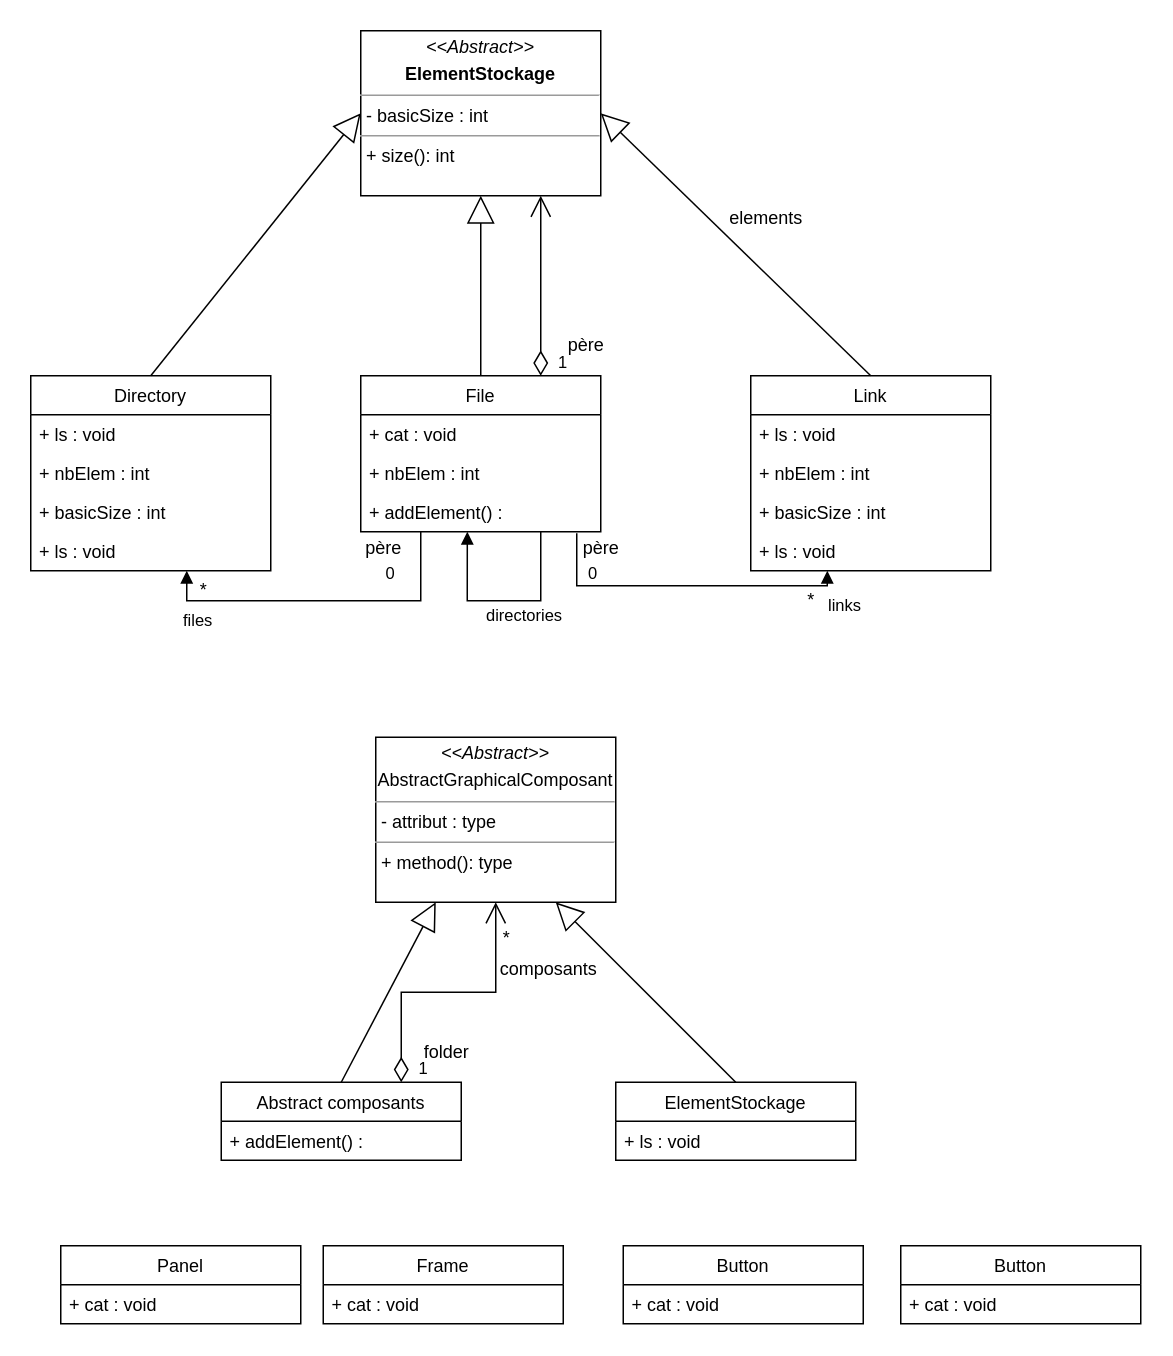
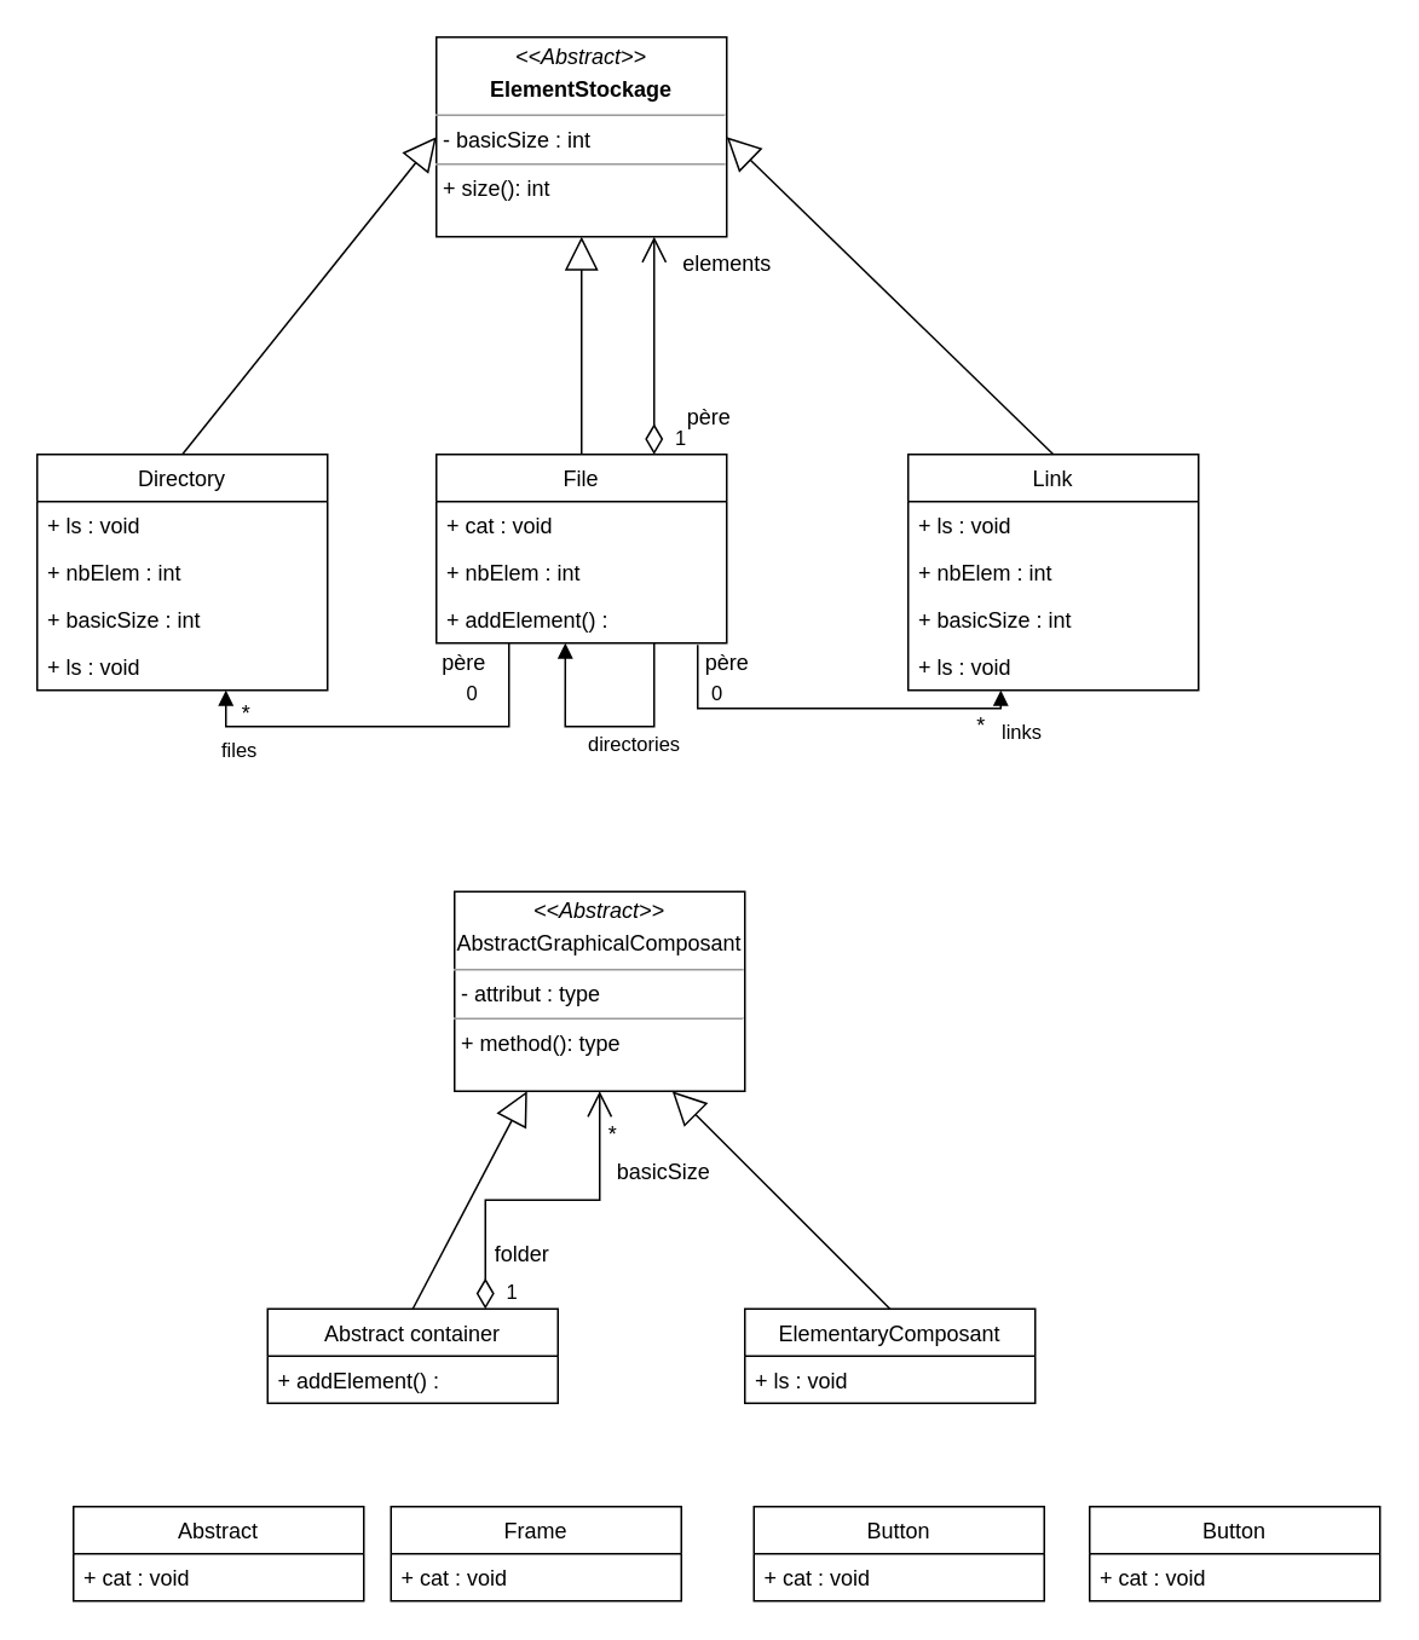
  <mxCell id="0" />
  <mxCell id="1" parent="0" />
  <mxCell id="2" value="Directory" style="swimlane;fontStyle=0;childLayout=stackLayout;horizontal=1;startSize=26;fillColor=none;horizontalStack=0;resizeParent=1;resizeParentMax=0;resizeLast=0;collapsible=1;marginBottom=0;" parent="1" vertex="1"><mxGeometry x="20" y="250" width="160" height="130" as="geometry" /></mxCell>
  <mxCell id="3" value="+ ls : void" style="text;strokeColor=none;fillColor=none;align=left;verticalAlign=top;spacingLeft=4;spacingRight=4;overflow=hidden;rotatable=0;points=[[0,0.5],[1,0.5]];portConstraint=eastwest;" parent="2" vertex="1"><mxGeometry y="26" width="160" height="26" as="geometry" /></mxCell>
  <mxCell id="4" value="+ nbElem : int" style="text;strokeColor=none;fillColor=none;align=left;verticalAlign=top;spacingLeft=4;spacingRight=4;overflow=hidden;rotatable=0;points=[[0,0.5],[1,0.5]];portConstraint=eastwest;" parent="2" vertex="1"><mxGeometry y="52" width="160" height="26" as="geometry" /></mxCell>
  <mxCell id="5" value="+ basicSize : int" style="text;strokeColor=none;fillColor=none;align=left;verticalAlign=top;spacingLeft=4;spacingRight=4;overflow=hidden;rotatable=0;points=[[0,0.5],[1,0.5]];portConstraint=eastwest;" parent="2" vertex="1"><mxGeometry y="78" width="160" height="26" as="geometry" /></mxCell>
  <mxCell id="6" value="+ ls : void" style="text;strokeColor=none;fillColor=none;align=left;verticalAlign=top;spacingLeft=4;spacingRight=4;overflow=hidden;rotatable=0;points=[[0,0.5],[1,0.5]];portConstraint=eastwest;" parent="2" vertex="1"><mxGeometry y="104" width="160" height="26" as="geometry" /></mxCell>
  <mxCell id="7" value="File" style="swimlane;fontStyle=0;childLayout=stackLayout;horizontal=1;startSize=26;fillColor=none;horizontalStack=0;resizeParent=1;resizeParentMax=0;resizeLast=0;collapsible=1;marginBottom=0;" parent="1" vertex="1"><mxGeometry x="240" y="250" width="160" height="104" as="geometry" /></mxCell>
  <mxCell id="8" value="+ cat : void" style="text;strokeColor=none;fillColor=none;align=left;verticalAlign=top;spacingLeft=4;spacingRight=4;overflow=hidden;rotatable=0;points=[[0,0.5],[1,0.5]];portConstraint=eastwest;" parent="7" vertex="1"><mxGeometry y="26" width="160" height="26" as="geometry" /></mxCell>
  <mxCell id="9" value="+ nbElem : int" style="text;strokeColor=none;fillColor=none;align=left;verticalAlign=top;spacingLeft=4;spacingRight=4;overflow=hidden;rotatable=0;points=[[0,0.5],[1,0.5]];portConstraint=eastwest;" parent="7" vertex="1"><mxGeometry y="52" width="160" height="26" as="geometry" /></mxCell>
  <mxCell id="10" value="+ addElement() : " style="text;strokeColor=none;fillColor=none;align=left;verticalAlign=top;spacingLeft=4;spacingRight=4;overflow=hidden;rotatable=0;points=[[0,0.5],[1,0.5]];portConstraint=eastwest;" parent="7" vertex="1"><mxGeometry y="78" width="160" height="26" as="geometry" /></mxCell>
  <mxCell id="11" value="directories" style="edgeStyle=orthogonalEdgeStyle;html=1;align=left;spacingLeft=2;endArrow=block;rounded=0;entryX=0.444;entryY=1;entryDx=0;entryDy=0;entryPerimeter=0;exitX=0.75;exitY=1;exitDx=0;exitDy=0;" parent="7" source="7" target="10" edge="1"><mxGeometry x="0.22" y="10" relative="1" as="geometry"><mxPoint x="90" y="90" as="sourcePoint" /><Array as="points"><mxPoint x="120" y="150" /><mxPoint x="71" y="150" /></Array><mxPoint as="offset" /></mxGeometry></mxCell>
  <mxCell id="12" value="&lt;p style=&quot;margin:0px;margin-top:4px;text-align:center;&quot;&gt;&lt;i&gt;&amp;lt;&amp;lt;Abstract&amp;gt;&amp;gt;&lt;/i&gt;&lt;b&gt;&lt;br&gt;&lt;/b&gt;&lt;/p&gt;&lt;p style=&quot;margin:0px;margin-top:4px;text-align:center;&quot;&gt;&lt;b&gt;ElementStockage&lt;/b&gt;&lt;br&gt;&lt;b&gt;&lt;/b&gt;&lt;/p&gt;&lt;hr size=&quot;1&quot;&gt;&lt;p style=&quot;margin:0px;margin-left:4px;&quot;&gt;- basicSize : int &lt;br&gt;&lt;/p&gt;&lt;hr size=&quot;1&quot;&gt;&lt;p style=&quot;margin:0px;margin-left:4px;&quot;&gt;+ size(): int &lt;br&gt;&lt;/p&gt;" style="verticalAlign=top;align=left;overflow=fill;fontSize=12;fontFamily=Helvetica;html=1;" parent="1" vertex="1"><mxGeometry x="240" y="20" width="160" height="110" as="geometry" /></mxCell>
  <mxCell id="13" value="Link" style="swimlane;fontStyle=0;childLayout=stackLayout;horizontal=1;startSize=26;fillColor=none;horizontalStack=0;resizeParent=1;resizeParentMax=0;resizeLast=0;collapsible=1;marginBottom=0;" parent="1" vertex="1"><mxGeometry x="500" y="250" width="160" height="130" as="geometry" /></mxCell>
  <mxCell id="14" value="+ ls : void" style="text;strokeColor=none;fillColor=none;align=left;verticalAlign=top;spacingLeft=4;spacingRight=4;overflow=hidden;rotatable=0;points=[[0,0.5],[1,0.5]];portConstraint=eastwest;" parent="13" vertex="1"><mxGeometry y="26" width="160" height="26" as="geometry" /></mxCell>
  <mxCell id="15" value="+ nbElem : int" style="text;strokeColor=none;fillColor=none;align=left;verticalAlign=top;spacingLeft=4;spacingRight=4;overflow=hidden;rotatable=0;points=[[0,0.5],[1,0.5]];portConstraint=eastwest;" parent="13" vertex="1"><mxGeometry y="52" width="160" height="26" as="geometry" /></mxCell>
  <mxCell id="16" value="+ basicSize : int" style="text;strokeColor=none;fillColor=none;align=left;verticalAlign=top;spacingLeft=4;spacingRight=4;overflow=hidden;rotatable=0;points=[[0,0.5],[1,0.5]];portConstraint=eastwest;" parent="13" vertex="1"><mxGeometry y="78" width="160" height="26" as="geometry" /></mxCell>
  <mxCell id="17" value="+ ls : void" style="text;strokeColor=none;fillColor=none;align=left;verticalAlign=top;spacingLeft=4;spacingRight=4;overflow=hidden;rotatable=0;points=[[0,0.5],[1,0.5]];portConstraint=eastwest;" parent="13" vertex="1"><mxGeometry y="104" width="160" height="26" as="geometry" /></mxCell>
  <mxCell id="18" value="1" style="endArrow=open;html=1;endSize=12;startArrow=diamondThin;startSize=14;startFill=0;edgeStyle=orthogonalEdgeStyle;align=left;verticalAlign=bottom;rounded=0;entryX=0.75;entryY=1;entryDx=0;entryDy=0;exitX=0.75;exitY=0;exitDx=0;exitDy=0;" parent="1" source="7" target="12" edge="1"><mxGeometry x="-1" y="-10" relative="1" as="geometry"><mxPoint x="370" y="220" as="sourcePoint" /><mxPoint x="430" y="370" as="targetPoint" /><mxPoint as="offset" /></mxGeometry></mxCell>
  <mxCell id="19" value="père" style="text;html=1;align=center;verticalAlign=middle;resizable=0;points=[];autosize=1;strokeColor=none;fillColor=none;" parent="1" vertex="1"><mxGeometry x="365" y="215" width="50" height="30" as="geometry" /></mxCell>
- <mxCell id="20" value="elements" style="text;html=1;align=center;verticalAlign=middle;resizable=0;points=[];autosize=1;strokeColor=none;fillColor=none;" parent="1" vertex="1"><mxGeometry x="475" y="130" width="70" height="30" as="geometry" /></mxCell>
+ <mxCell id="20" value="elements" style="text;html=1;align=center;verticalAlign=middle;resizable=0;points=[];autosize=1;strokeColor=none;fillColor=none;" parent="1" vertex="1"><mxGeometry x="365" y="130" width="70" height="30" as="geometry" /></mxCell>
  <mxCell id="21" value="links" style="endArrow=block;endFill=1;html=1;edgeStyle=orthogonalEdgeStyle;align=left;verticalAlign=top;rounded=0;exitX=0.9;exitY=1.038;exitDx=0;exitDy=0;entryX=0.319;entryY=1;entryDx=0;entryDy=0;exitPerimeter=0;entryPerimeter=0;" parent="1" source="10" target="17" edge="1"><mxGeometry x="0.896" relative="1" as="geometry"><mxPoint x="270" y="370" as="sourcePoint" /><mxPoint x="430" y="370" as="targetPoint" /><mxPoint as="offset" /></mxGeometry></mxCell>
  <mxCell id="22" value="&lt;div&gt;0&lt;/div&gt;" style="edgeLabel;resizable=0;html=1;align=left;verticalAlign=bottom;" parent="21" connectable="0" vertex="1"><mxGeometry x="-1" relative="1" as="geometry"><mxPoint x="6" y="35" as="offset" /></mxGeometry></mxCell>
  <mxCell id="23" value="*" style="text;html=1;align=center;verticalAlign=middle;resizable=0;points=[];autosize=1;strokeColor=none;fillColor=none;" parent="1" vertex="1"><mxGeometry x="525" y="385" width="30" height="30" as="geometry" /></mxCell>
  <mxCell id="24" value="père" style="text;html=1;align=center;verticalAlign=middle;resizable=0;points=[];autosize=1;strokeColor=none;fillColor=none;" parent="1" vertex="1"><mxGeometry x="375" y="350" width="50" height="30" as="geometry" /></mxCell>
  <mxCell id="25" value="&lt;div&gt;files&lt;/div&gt;" style="endArrow=block;endFill=1;html=1;edgeStyle=orthogonalEdgeStyle;align=left;verticalAlign=top;rounded=0;entryX=0.65;entryY=1;entryDx=0;entryDy=0;entryPerimeter=0;exitX=0.25;exitY=1;exitDx=0;exitDy=0;" parent="1" source="7" target="6" edge="1"><mxGeometry x="0.82" y="4" relative="1" as="geometry"><mxPoint x="394" y="364.988" as="sourcePoint" /><mxPoint x="390" y="460" as="targetPoint" /><Array as="points"><mxPoint x="280" y="400" /><mxPoint x="124" y="400" /></Array><mxPoint as="offset" /></mxGeometry></mxCell>
  <mxCell id="26" value="&lt;div&gt;0&lt;/div&gt;" style="edgeLabel;resizable=0;html=1;align=left;verticalAlign=bottom;" parent="25" connectable="0" vertex="1"><mxGeometry x="-1" relative="1" as="geometry"><mxPoint x="-25" y="36" as="offset" /></mxGeometry></mxCell>
  <mxCell id="27" value="&lt;div&gt;père&lt;/div&gt;" style="text;html=1;align=center;verticalAlign=middle;resizable=0;points=[];autosize=1;strokeColor=none;fillColor=none;" parent="1" vertex="1"><mxGeometry x="230" y="350" width="50" height="30" as="geometry" /></mxCell>
  <mxCell id="28" value="&lt;div&gt;*&lt;/div&gt;&lt;div&gt;&lt;br&gt;&lt;/div&gt;" style="text;html=1;align=center;verticalAlign=middle;resizable=0;points=[];autosize=1;strokeColor=none;fillColor=none;" parent="1" vertex="1"><mxGeometry x="120" y="380" width="30" height="40" as="geometry" /></mxCell>
  <mxCell id="29" value="" style="endArrow=block;endSize=16;endFill=0;html=1;rounded=0;entryX=0;entryY=0.5;entryDx=0;entryDy=0;exitX=0.5;exitY=0;exitDx=0;exitDy=0;" parent="1" source="2" target="12" edge="1"><mxGeometry width="160" relative="1" as="geometry"><mxPoint x="270" y="370" as="sourcePoint" /><mxPoint x="430" y="370" as="targetPoint" /></mxGeometry></mxCell>
  <mxCell id="30" value="" style="endArrow=block;endSize=16;endFill=0;html=1;rounded=0;entryX=0.5;entryY=1;entryDx=0;entryDy=0;exitX=0.5;exitY=0;exitDx=0;exitDy=0;" parent="1" source="7" target="12" edge="1"><mxGeometry width="160" relative="1" as="geometry"><mxPoint x="110" y="260" as="sourcePoint" /><mxPoint x="290" y="140" as="targetPoint" /></mxGeometry></mxCell>
  <mxCell id="31" value="" style="endArrow=block;endSize=16;endFill=0;html=1;rounded=0;entryX=1;entryY=0.5;entryDx=0;entryDy=0;exitX=0.5;exitY=0;exitDx=0;exitDy=0;" parent="1" source="13" target="12" edge="1"><mxGeometry width="160" relative="1" as="geometry"><mxPoint x="110" y="260" as="sourcePoint" /><mxPoint x="250" y="85" as="targetPoint" /></mxGeometry></mxCell>
- <mxCell id="32" value="Abstract composants" style="swimlane;fontStyle=0;childLayout=stackLayout;horizontal=1;startSize=26;fillColor=none;horizontalStack=0;resizeParent=1;resizeParentMax=0;resizeLast=0;collapsible=1;marginBottom=0;" parent="1" vertex="1"><mxGeometry x="147" y="721" width="160" height="52" as="geometry" /></mxCell>
+ <mxCell id="32" value="Abstract container" style="swimlane;fontStyle=0;childLayout=stackLayout;horizontal=1;startSize=26;fillColor=none;horizontalStack=0;resizeParent=1;resizeParentMax=0;resizeLast=0;collapsible=1;marginBottom=0;" parent="1" vertex="1"><mxGeometry x="147" y="721" width="160" height="52" as="geometry" /></mxCell>
  <mxCell id="33" value="+ addElement() : " style="text;strokeColor=none;fillColor=none;align=left;verticalAlign=top;spacingLeft=4;spacingRight=4;overflow=hidden;rotatable=0;points=[[0,0.5],[1,0.5]];portConstraint=eastwest;" parent="32" vertex="1"><mxGeometry y="26" width="160" height="26" as="geometry" /></mxCell>
  <mxCell id="34" value="&lt;p style=&quot;margin:0px;margin-top:4px;text-align:center;&quot;&gt;&lt;i&gt;&amp;lt;&amp;lt;Abstract&amp;gt;&amp;gt;&lt;/i&gt;&lt;b&gt;&lt;br&gt;&lt;/b&gt;&lt;/p&gt;&lt;p style=&quot;margin:0px;margin-top:4px;text-align:center;&quot;&gt;AbstractGraphicalComposant&lt;br&gt;&lt;/p&gt;&lt;hr size=&quot;1&quot;&gt;&lt;p style=&quot;margin:0px;margin-left:4px;&quot;&gt;- attribut : type&lt;br&gt;&lt;/p&gt;&lt;hr size=&quot;1&quot;&gt;&lt;p style=&quot;margin:0px;margin-left:4px;&quot;&gt;+ method(): type&lt;br&gt;&lt;/p&gt;" style="verticalAlign=top;align=left;overflow=fill;fontSize=12;fontFamily=Helvetica;html=1;" parent="1" vertex="1"><mxGeometry x="250" y="491" width="160" height="110" as="geometry" /></mxCell>
- <mxCell id="35" value="ElementStockage" style="swimlane;fontStyle=0;childLayout=stackLayout;horizontal=1;startSize=26;fillColor=none;horizontalStack=0;resizeParent=1;resizeParentMax=0;resizeLast=0;collapsible=1;marginBottom=0;" parent="1" vertex="1"><mxGeometry x="410" y="721" width="160" height="52" as="geometry" /></mxCell>
+ <mxCell id="35" value="ElementaryComposant" style="swimlane;fontStyle=0;childLayout=stackLayout;horizontal=1;startSize=26;fillColor=none;horizontalStack=0;resizeParent=1;resizeParentMax=0;resizeLast=0;collapsible=1;marginBottom=0;" parent="1" vertex="1"><mxGeometry x="410" y="721" width="160" height="52" as="geometry" /></mxCell>
  <mxCell id="36" value="+ ls : void" style="text;strokeColor=none;fillColor=none;align=left;verticalAlign=top;spacingLeft=4;spacingRight=4;overflow=hidden;rotatable=0;points=[[0,0.5],[1,0.5]];portConstraint=eastwest;" parent="35" vertex="1"><mxGeometry y="26" width="160" height="26" as="geometry" /></mxCell>
  <mxCell id="37" value="1" style="endArrow=open;html=1;endSize=12;startArrow=diamondThin;startSize=14;startFill=0;edgeStyle=orthogonalEdgeStyle;align=left;verticalAlign=bottom;rounded=0;entryX=0.5;entryY=1;entryDx=0;entryDy=0;exitX=0.75;exitY=0;exitDx=0;exitDy=0;" parent="1" source="32" target="34" edge="1"><mxGeometry x="-1" y="-10" relative="1" as="geometry"><mxPoint x="380" y="691" as="sourcePoint" /><mxPoint x="440" y="841" as="targetPoint" /><mxPoint as="offset" /></mxGeometry></mxCell>
- <mxCell id="38" value="folder" style="text;html=1;align=center;verticalAlign=middle;resizable=0;points=[];autosize=1;strokeColor=none;fillColor=none;" parent="1" vertex="1"><mxGeometry x="272" y="686" width="50" height="30" as="geometry" /></mxCell>
+ <mxCell id="38" value="folder" style="text;html=1;align=center;verticalAlign=middle;resizable=0;points=[];autosize=1;strokeColor=none;fillColor=none;" parent="1" vertex="1"><mxGeometry x="262" y="676" width="50" height="30" as="geometry" /></mxCell>
  <mxCell id="39" value="*" style="text;html=1;align=center;verticalAlign=middle;resizable=0;points=[];autosize=1;strokeColor=none;fillColor=none;" parent="1" vertex="1"><mxGeometry x="322" y="610" width="30" height="30" as="geometry" /></mxCell>
  <mxCell id="40" value="" style="endArrow=block;endSize=16;endFill=0;html=1;rounded=0;entryX=0.25;entryY=1;entryDx=0;entryDy=0;exitX=0.5;exitY=0;exitDx=0;exitDy=0;" parent="1" source="32" target="34" edge="1"><mxGeometry width="160" relative="1" as="geometry"><mxPoint x="120" y="731" as="sourcePoint" /><mxPoint x="300" y="611" as="targetPoint" /></mxGeometry></mxCell>
  <mxCell id="41" value="" style="endArrow=block;endSize=16;endFill=0;html=1;rounded=0;entryX=0.75;entryY=1;entryDx=0;entryDy=0;exitX=0.5;exitY=0;exitDx=0;exitDy=0;" parent="1" source="35" target="34" edge="1"><mxGeometry width="160" relative="1" as="geometry"><mxPoint x="120" y="731" as="sourcePoint" /><mxPoint x="260" y="556" as="targetPoint" /></mxGeometry></mxCell>
- <mxCell id="42" value="composants" style="text;html=1;align=center;verticalAlign=middle;resizable=0;points=[];autosize=1;strokeColor=none;fillColor=none;" parent="1" vertex="1"><mxGeometry x="320" y="631" width="90" height="30" as="geometry" /></mxCell>
- <mxCell id="43" value="Panel" style="swimlane;fontStyle=0;childLayout=stackLayout;horizontal=1;startSize=26;fillColor=none;horizontalStack=0;resizeParent=1;resizeParentMax=0;resizeLast=0;collapsible=1;marginBottom=0;" parent="1" vertex="1"><mxGeometry x="40" y="830" width="160" height="52" as="geometry" /></mxCell>
+ <mxCell id="42" value="basicSize" style="text;html=1;align=center;verticalAlign=middle;resizable=0;points=[];autosize=1;strokeColor=none;fillColor=none;" parent="1" vertex="1"><mxGeometry x="320" y="631" width="90" height="30" as="geometry" /></mxCell>
+ <mxCell id="43" value="Abstract" style="swimlane;fontStyle=0;childLayout=stackLayout;horizontal=1;startSize=26;fillColor=none;horizontalStack=0;resizeParent=1;resizeParentMax=0;resizeLast=0;collapsible=1;marginBottom=0;" parent="1" vertex="1"><mxGeometry x="40" y="830" width="160" height="52" as="geometry" /></mxCell>
  <mxCell id="44" value="+ cat : void" style="text;strokeColor=none;fillColor=none;align=left;verticalAlign=top;spacingLeft=4;spacingRight=4;overflow=hidden;rotatable=0;points=[[0,0.5],[1,0.5]];portConstraint=eastwest;" parent="43" vertex="1"><mxGeometry y="26" width="160" height="26" as="geometry" /></mxCell>
  <mxCell id="45" value="Frame" style="swimlane;fontStyle=0;childLayout=stackLayout;horizontal=1;startSize=26;fillColor=none;horizontalStack=0;resizeParent=1;resizeParentMax=0;resizeLast=0;collapsible=1;marginBottom=0;" parent="1" vertex="1"><mxGeometry x="215" y="830" width="160" height="52" as="geometry" /></mxCell>
  <mxCell id="46" value="+ cat : void" style="text;strokeColor=none;fillColor=none;align=left;verticalAlign=top;spacingLeft=4;spacingRight=4;overflow=hidden;rotatable=0;points=[[0,0.5],[1,0.5]];portConstraint=eastwest;" parent="45" vertex="1"><mxGeometry y="26" width="160" height="26" as="geometry" /></mxCell>
  <mxCell id="47" value="Button" style="swimlane;fontStyle=0;childLayout=stackLayout;horizontal=1;startSize=26;fillColor=none;horizontalStack=0;resizeParent=1;resizeParentMax=0;resizeLast=0;collapsible=1;marginBottom=0;" parent="1" vertex="1"><mxGeometry x="415" y="830" width="160" height="52" as="geometry" /></mxCell>
  <mxCell id="48" value="+ cat : void" style="text;strokeColor=none;fillColor=none;align=left;verticalAlign=top;spacingLeft=4;spacingRight=4;overflow=hidden;rotatable=0;points=[[0,0.5],[1,0.5]];portConstraint=eastwest;" parent="47" vertex="1"><mxGeometry y="26" width="160" height="26" as="geometry" /></mxCell>
  <mxCell id="49" value="Button" style="swimlane;fontStyle=0;childLayout=stackLayout;horizontal=1;startSize=26;fillColor=none;horizontalStack=0;resizeParent=1;resizeParentMax=0;resizeLast=0;collapsible=1;marginBottom=0;" parent="1" vertex="1"><mxGeometry x="600" y="830" width="160" height="52" as="geometry" /></mxCell>
  <mxCell id="50" value="+ cat : void" style="text;strokeColor=none;fillColor=none;align=left;verticalAlign=top;spacingLeft=4;spacingRight=4;overflow=hidden;rotatable=0;points=[[0,0.5],[1,0.5]];portConstraint=eastwest;" parent="49" vertex="1"><mxGeometry y="26" width="160" height="26" as="geometry" /></mxCell>
